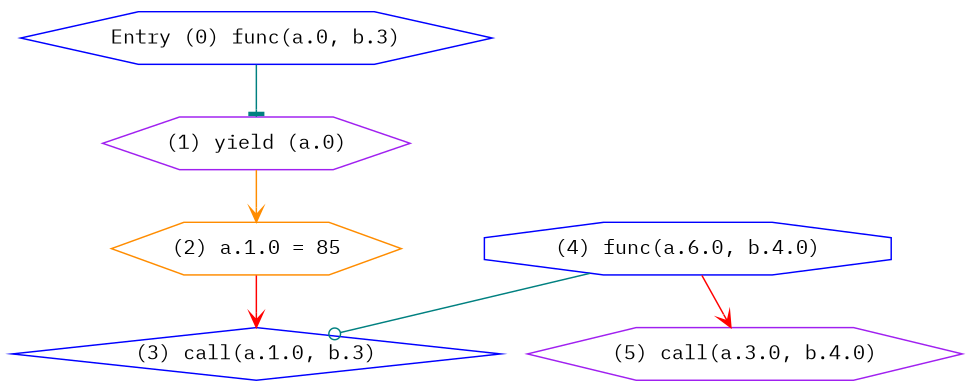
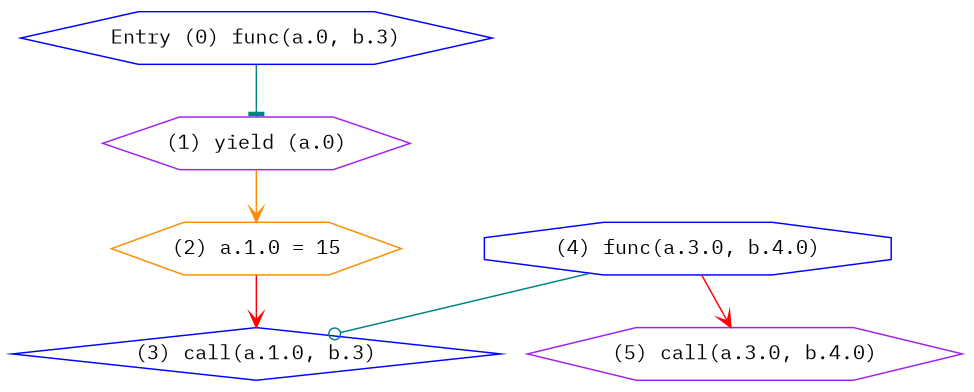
  digraph {
    fontname="IBM Plex Mono"
    node [color=blue fontname="IBM Plex Mono" shape=hexagon]
    edge [arrowhead=vee color=teal fontname="IBM Plex Mono"]
    n1 [label="Entry (0) func(a.0, b.3)"]
    n2 [color=purple label="(1) yield (a.0)"]
-   n3 [color=darkorange label="(2) a.1.0 = 85"]
+   n3 [color=darkorange label="(2) a.1.0 = 15"]
    n4 [label="(3) call(a.1.0, b.3)" shape=diamond]
-   n5 [label="(4) func(a.6.0, b.4.0)" shape=octagon]
+   n5 [label="(4) func(a.3.0, b.4.0)" shape=octagon]
    n6 [color=purple label="(5) call(a.3.0, b.4.0)"]
    n1 -> n2 [arrowhead=tee]
    n2 -> n3 [color=darkorange]
    n3 -> n4 [color=red]
    n5 -> n4 [arrowhead=odot]
    n5 -> n6 [color=red]
  }
